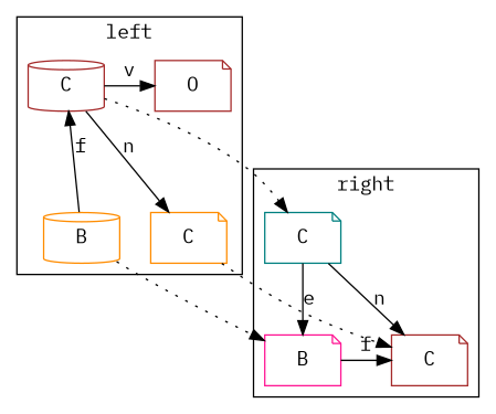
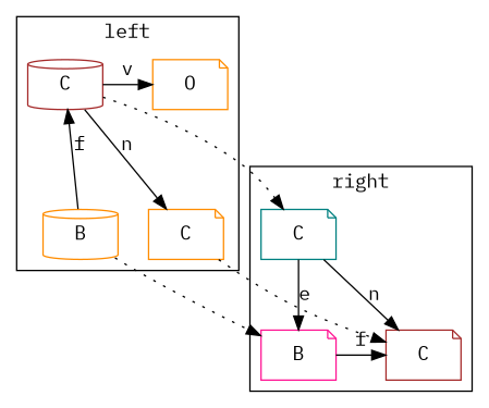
  digraph {
    fontname="IBM Plex Mono"
    node [color=darkorange shape=note fontname="IBM Plex Mono"]
    edge [fontname="IBM Plex Mono"]
    n1 [label=C color=brown shape=cylinder]
-   n2 [label=O color=brown]
+   n2 [label=O]
    n3 [label=B shape=cylinder]
    n4 [label=C]
    n5 [label=C color=teal]
    n6 [label=B color=deeppink]
    n7 [label=C color=brown]
    subgraph cluster_1 {
      label=left
      subgraph sub_2 {
        label=left
        rank=same
        n1
        n2
      }
      subgraph sub_3 {
        label=left
        rank=same
        n3
        n4
      }
    }
    subgraph cluster_4 {
      label=right
      subgraph sub_5 {
        label=right
        rank=same
        n5
      }
      subgraph sub_6 {
        label=right
        rank=same
        n6
        n7
      }
    }
    n1 -> n2 [label=v]
    n1 -> n4 [label=n]
    n1 -> n5 [style=dotted]
    n3 -> n1 [label=f]
    n3 -> n6 [style=dotted]
    n4 -> n7 [style=dotted]
    n5 -> n6 [label=e]
    n5 -> n7 [label=n]
    n6 -> n7 [label=f]
  }
